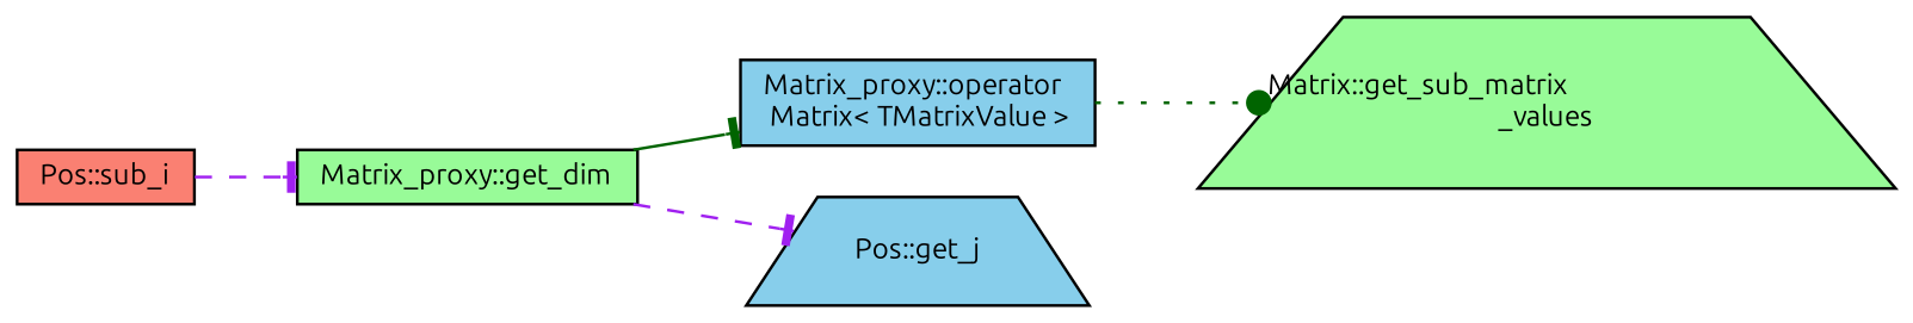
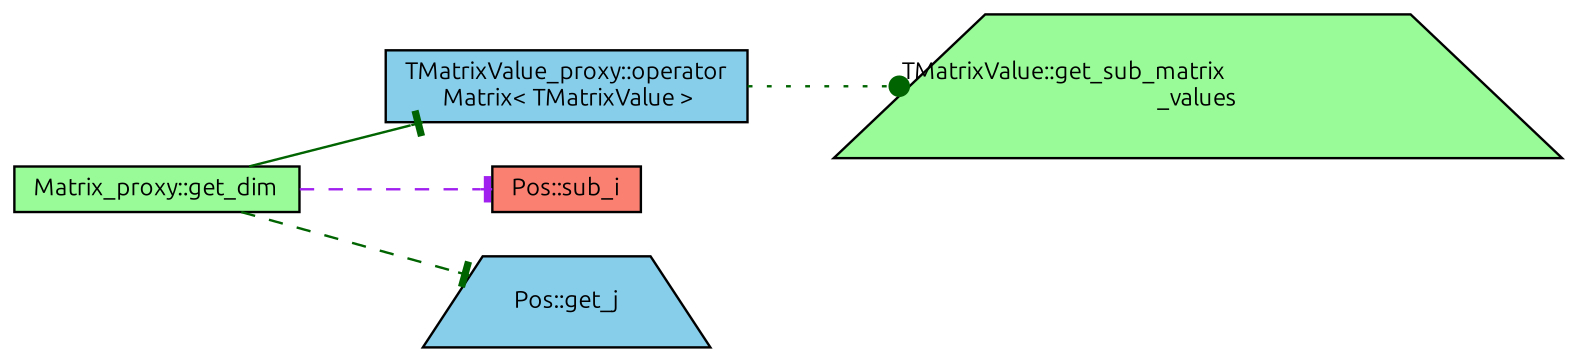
  digraph {
    fontname=Ubuntu
    rankdir=LR
    node [color=black fillcolor=skyblue fontname=Ubuntu fontsize=10 shape=box style=filled]
    edge [arrowhead=tee color=darkgreen fontname=Ubuntu fontsize=10 labelfontname=Helvetica labelfontsize=10 style=dashed]
-   n1 [fontcolor=black height=0.2 label="Matrix_proxy::operator\l Matrix\< TMatrixValue \>" width=0.4]
-   n2 [fillcolor=palegreen height=0.2 label="Matrix::get_sub_matrix\l_values" shape=trapezium width=0.4]
+   n1 [fontcolor=black height=0.2 label="TMatrixValue_proxy::operator\l Matrix\< TMatrixValue \>" width=0.4]
+   n2 [fillcolor=palegreen height=0.2 label="TMatrixValue::get_sub_matrix\l_values" shape=trapezium width=0.4]
    n3 [fillcolor=palegreen height=0.2 label="Matrix_proxy::get_dim" width=0.4]
    n4 [fillcolor=salmon height=0.2 label="Pos::sub_i" width=0.4]
    n5 [height=0.2 label="Pos::get_j" shape=trapezium width=0.4]
    n1 -> n2 [arrowhead=dot style=dotted]
    n3 -> n1 [style=solid]
-   n4 -> n3 [color=purple]
-   n3 -> n5 [color=purple]
+   n3 -> n4 [color=purple]
+   n3 -> n5
  }
